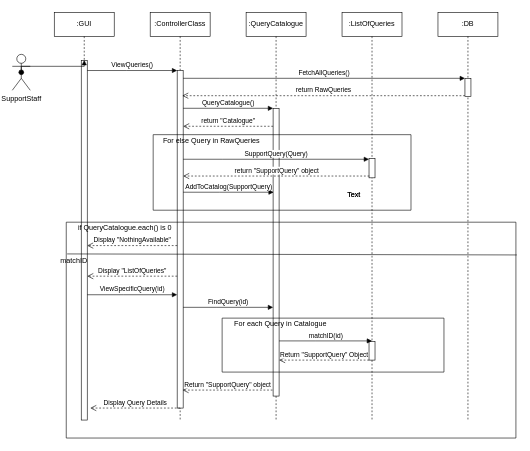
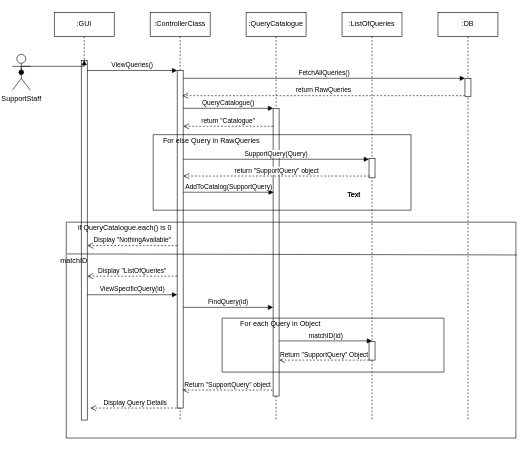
  <mxCell id="0" />
  <mxCell id="1" parent="0" />
  <mxCell id="2" value=":ControllerClass" style="shape=umlLifeline;perimeter=lifelinePerimeter;whiteSpace=wrap;html=1;container=0;dropTarget=0;collapsible=0;recursiveResize=0;outlineConnect=0;portConstraint=eastwest;newEdgeStyle={&quot;edgeStyle&quot;:&quot;elbowEdgeStyle&quot;,&quot;elbow&quot;:&quot;vertical&quot;,&quot;curved&quot;:0,&quot;rounded&quot;:0};" vertex="1" parent="1"><mxGeometry x="250" y="20" width="100" height="680" as="geometry" /></mxCell>
  <mxCell id="3" value="" style="html=1;points=[];perimeter=orthogonalPerimeter;outlineConnect=0;targetShapes=umlLifeline;portConstraint=eastwest;newEdgeStyle={&quot;edgeStyle&quot;:&quot;elbowEdgeStyle&quot;,&quot;elbow&quot;:&quot;vertical&quot;,&quot;curved&quot;:0,&quot;rounded&quot;:0};" vertex="1" parent="2"><mxGeometry x="45" y="97" width="10" height="563" as="geometry" /></mxCell>
  <mxCell id="4" value=":QueryCatalogue" style="shape=umlLifeline;perimeter=lifelinePerimeter;whiteSpace=wrap;html=1;container=0;dropTarget=0;collapsible=0;recursiveResize=0;outlineConnect=0;portConstraint=eastwest;newEdgeStyle={&quot;edgeStyle&quot;:&quot;elbowEdgeStyle&quot;,&quot;elbow&quot;:&quot;vertical&quot;,&quot;curved&quot;:0,&quot;rounded&quot;:0};" vertex="1" parent="1"><mxGeometry x="410" y="20" width="100" height="680" as="geometry" /></mxCell>
  <mxCell id="5" value="" style="html=1;points=[];perimeter=orthogonalPerimeter;outlineConnect=0;targetShapes=umlLifeline;portConstraint=eastwest;newEdgeStyle={&quot;edgeStyle&quot;:&quot;elbowEdgeStyle&quot;,&quot;elbow&quot;:&quot;vertical&quot;,&quot;curved&quot;:0,&quot;rounded&quot;:0};" vertex="1" parent="4"><mxGeometry x="45" y="160" width="10" height="480" as="geometry" /></mxCell>
  <mxCell id="6" value=":ListOfQueries" style="shape=umlLifeline;perimeter=lifelinePerimeter;whiteSpace=wrap;html=1;container=0;dropTarget=0;collapsible=0;recursiveResize=0;outlineConnect=0;portConstraint=eastwest;newEdgeStyle={&quot;edgeStyle&quot;:&quot;elbowEdgeStyle&quot;,&quot;elbow&quot;:&quot;vertical&quot;,&quot;curved&quot;:0,&quot;rounded&quot;:0};" vertex="1" parent="1"><mxGeometry x="570" y="20" width="100" height="680" as="geometry" /></mxCell>
  <mxCell id="7" value="" style="html=1;points=[];perimeter=orthogonalPerimeter;outlineConnect=0;targetShapes=umlLifeline;portConstraint=eastwest;newEdgeStyle={&quot;edgeStyle&quot;:&quot;elbowEdgeStyle&quot;,&quot;elbow&quot;:&quot;vertical&quot;,&quot;curved&quot;:0,&quot;rounded&quot;:0};" vertex="1" parent="6"><mxGeometry x="45" y="244" width="10" height="32" as="geometry" /></mxCell>
  <mxCell id="8" value="" style="html=1;points=[];perimeter=orthogonalPerimeter;outlineConnect=0;targetShapes=umlLifeline;portConstraint=eastwest;newEdgeStyle={&quot;edgeStyle&quot;:&quot;elbowEdgeStyle&quot;,&quot;elbow&quot;:&quot;vertical&quot;,&quot;curved&quot;:0,&quot;rounded&quot;:0};" vertex="1" parent="6"><mxGeometry x="45" y="549" width="10" height="31" as="geometry" /></mxCell>
  <mxCell id="9" value=":GUI" style="shape=umlLifeline;perimeter=lifelinePerimeter;whiteSpace=wrap;html=1;container=0;dropTarget=0;collapsible=0;recursiveResize=0;outlineConnect=0;portConstraint=eastwest;newEdgeStyle={&quot;edgeStyle&quot;:&quot;elbowEdgeStyle&quot;,&quot;elbow&quot;:&quot;vertical&quot;,&quot;curved&quot;:0,&quot;rounded&quot;:0};" vertex="1" parent="1"><mxGeometry x="90" y="20" width="100" height="680" as="geometry" /></mxCell>
  <mxCell id="10" value="" style="html=1;points=[];perimeter=orthogonalPerimeter;outlineConnect=0;targetShapes=umlLifeline;portConstraint=eastwest;newEdgeStyle={&quot;edgeStyle&quot;:&quot;elbowEdgeStyle&quot;,&quot;elbow&quot;:&quot;vertical&quot;,&quot;curved&quot;:0,&quot;rounded&quot;:0};" vertex="1" parent="9"><mxGeometry x="45" y="80" width="10" height="600" as="geometry" /></mxCell>
  <mxCell id="11" value=":DB" style="shape=umlLifeline;perimeter=lifelinePerimeter;whiteSpace=wrap;html=1;container=0;dropTarget=0;collapsible=0;recursiveResize=0;outlineConnect=0;portConstraint=eastwest;newEdgeStyle={&quot;edgeStyle&quot;:&quot;elbowEdgeStyle&quot;,&quot;elbow&quot;:&quot;vertical&quot;,&quot;curved&quot;:0,&quot;rounded&quot;:0};" vertex="1" parent="1"><mxGeometry x="730" y="20" width="100" height="680" as="geometry" /></mxCell>
  <mxCell id="12" value="" style="html=1;points=[];perimeter=orthogonalPerimeter;outlineConnect=0;targetShapes=umlLifeline;portConstraint=eastwest;newEdgeStyle={&quot;edgeStyle&quot;:&quot;elbowEdgeStyle&quot;,&quot;elbow&quot;:&quot;vertical&quot;,&quot;curved&quot;:0,&quot;rounded&quot;:0};" vertex="1" parent="11"><mxGeometry x="45" y="110" width="10" height="30" as="geometry" /></mxCell>
  <mxCell id="13" value="SupportStaff" style="shape=umlActor;verticalLabelPosition=bottom;verticalAlign=top;html=1;outlineConnect=0;" vertex="1" parent="1"><mxGeometry x="20" y="90" width="30" height="60" as="geometry" /></mxCell>
  <mxCell id="14" value="" style="html=1;verticalAlign=bottom;startArrow=oval;endArrow=block;startSize=8;edgeStyle=elbowEdgeStyle;elbow=vertical;curved=0;rounded=0;exitX=0.5;exitY=0.5;exitDx=0;exitDy=0;exitPerimeter=0;" edge="1" parent="1" source="13"><mxGeometry relative="1" as="geometry"><mxPoint x="80" y="99.5" as="sourcePoint" /><mxPoint x="140" y="99.5" as="targetPoint" /></mxGeometry></mxCell>
  <mxCell id="15" value="ViewQueries()" style="html=1;verticalAlign=bottom;endArrow=block;edgeStyle=elbowEdgeStyle;elbow=vertical;curved=0;rounded=0;" edge="1" parent="1"><mxGeometry relative="1" as="geometry"><mxPoint x="145" y="117" as="sourcePoint" /><Array as="points"><mxPoint x="210" y="117" /></Array><mxPoint x="295" y="117" as="targetPoint" /></mxGeometry></mxCell>
  <mxCell id="16" value="FetchAllQueries()" style="html=1;verticalAlign=bottom;endArrow=block;edgeStyle=elbowEdgeStyle;elbow=vertical;curved=0;rounded=0;" edge="1" parent="1" source="3" target="12"><mxGeometry relative="1" as="geometry"><mxPoint x="300" y="130" as="sourcePoint" /><Array as="points"><mxPoint x="365" y="130" /></Array><mxPoint x="450" y="130" as="targetPoint" /></mxGeometry></mxCell>
  <mxCell id="17" value="return RawQueries" style="html=1;verticalAlign=bottom;endArrow=open;dashed=1;endSize=8;edgeStyle=elbowEdgeStyle;elbow=vertical;curved=0;rounded=0;" edge="1" parent="1"><mxGeometry relative="1" as="geometry"><mxPoint x="303.5" y="159" as="targetPoint" /><Array as="points" /><mxPoint x="775" y="159" as="sourcePoint" /></mxGeometry></mxCell>
  <mxCell id="18" value="QueryCatalogue()" style="html=1;verticalAlign=bottom;endArrow=block;edgeStyle=elbowEdgeStyle;elbow=vertical;curved=0;rounded=0;" edge="1" parent="1" target="5"><mxGeometry relative="1" as="geometry"><mxPoint x="305" y="180" as="sourcePoint" /><Array as="points"><mxPoint x="370" y="180" /></Array><mxPoint x="455" y="180" as="targetPoint" /></mxGeometry></mxCell>
  <mxCell id="19" value="" style="swimlane;startSize=0;" vertex="1" parent="1"><mxGeometry x="255" y="224" width="430" height="126" as="geometry" /></mxCell>
  <mxCell id="20" value="For else Query in RawQueries" style="text;html=1;whiteSpace=wrap;strokeColor=none;fillColor=none;align=center;verticalAlign=middle;rounded=0;" vertex="1" parent="19"><mxGeometry x="5" y="-5" width="185" height="30" as="geometry" /></mxCell>
  <mxCell id="21" value="SupportQuery(Query)" style="html=1;verticalAlign=bottom;endArrow=block;edgeStyle=elbowEdgeStyle;elbow=vertical;curved=0;rounded=0;" edge="1" parent="19"><mxGeometry relative="1" as="geometry"><mxPoint x="50" y="41" as="sourcePoint" /><Array as="points"><mxPoint x="115" y="41" /></Array><mxPoint x="360" y="41" as="targetPoint" /></mxGeometry></mxCell>
  <mxCell id="22" value="return &quot;SupportQuery&quot; object" style="html=1;verticalAlign=bottom;endArrow=open;dashed=1;endSize=8;edgeStyle=elbowEdgeStyle;elbow=vertical;curved=0;rounded=0;" edge="1" parent="19"><mxGeometry relative="1" as="geometry"><mxPoint x="50" y="69" as="targetPoint" /><Array as="points" /><mxPoint x="360.5" y="69" as="sourcePoint" /></mxGeometry></mxCell>
  <mxCell id="23" value="AddToCatalog(SupportQuery)" style="html=1;verticalAlign=bottom;endArrow=block;edgeStyle=elbowEdgeStyle;elbow=vertical;curved=0;rounded=0;" edge="1" parent="19" source="3"><mxGeometry relative="1" as="geometry"><mxPoint x="46" y="96" as="sourcePoint" /><Array as="points"><mxPoint x="111" y="96" /></Array><mxPoint x="201" y="96" as="targetPoint" /></mxGeometry></mxCell>
  <mxCell id="24" value="return &quot;Catalogue&quot;" style="html=1;verticalAlign=bottom;endArrow=open;dashed=1;endSize=8;edgeStyle=elbowEdgeStyle;elbow=vertical;curved=0;rounded=0;" edge="1" parent="1"><mxGeometry relative="1" as="geometry"><mxPoint x="305" y="210" as="targetPoint" /><Array as="points" /><mxPoint x="455" y="210" as="sourcePoint" /></mxGeometry></mxCell>
  <mxCell id="25" value="Display &quot;NothingAvailable&quot;" style="html=1;verticalAlign=bottom;endArrow=open;dashed=1;endSize=8;edgeStyle=elbowEdgeStyle;elbow=vertical;curved=0;rounded=0;" edge="1" parent="1"><mxGeometry relative="1" as="geometry"><mxPoint x="145" y="409" as="targetPoint" /><Array as="points" /><mxPoint x="295" y="409" as="sourcePoint" /></mxGeometry></mxCell>
  <mxCell id="26" value="ViewSpecificQuery(id)" style="html=1;verticalAlign=bottom;endArrow=block;edgeStyle=elbowEdgeStyle;elbow=vertical;curved=0;rounded=0;" edge="1" parent="1"><mxGeometry relative="1" as="geometry"><mxPoint x="145" y="491" as="sourcePoint" /><Array as="points"><mxPoint x="205" y="491" /></Array><mxPoint x="295" y="491" as="targetPoint" /></mxGeometry></mxCell>
  <mxCell id="27" value="" style="swimlane;startSize=0;" vertex="1" parent="1"><mxGeometry x="110" y="370" width="750" height="360" as="geometry" /></mxCell>
  <mxCell id="28" value="matchID" style="text;html=1;whiteSpace=wrap;strokeColor=none;fillColor=none;align=center;verticalAlign=middle;rounded=0;" vertex="1" parent="27"><mxGeometry x="-17" y="50" width="60" height="30" as="geometry" /></mxCell>
  <mxCell id="29" value="Display &quot;ListOfQueries&quot;" style="html=1;verticalAlign=bottom;endArrow=open;dashed=1;endSize=8;edgeStyle=elbowEdgeStyle;elbow=vertical;curved=0;rounded=0;" edge="1" parent="27"><mxGeometry relative="1" as="geometry"><mxPoint x="35" y="90" as="targetPoint" /><Array as="points" /><mxPoint x="185" y="90" as="sourcePoint" /></mxGeometry></mxCell>
  <mxCell id="30" value="" style="swimlane;startSize=0;" vertex="1" parent="27"><mxGeometry x="260" y="160" width="370" height="90" as="geometry" /></mxCell>
- <mxCell id="31" value="For each Query in Catalogue" style="text;html=1;whiteSpace=wrap;strokeColor=none;fillColor=none;align=center;verticalAlign=middle;rounded=0;" vertex="1" parent="30"><mxGeometry x="5" y="1" width="185" height="15" as="geometry" /></mxCell>
+ <mxCell id="31" value="For each Query in Object" style="text;html=1;whiteSpace=wrap;strokeColor=none;fillColor=none;align=center;verticalAlign=middle;rounded=0;" vertex="1" parent="30"><mxGeometry x="5" y="1" width="185" height="15" as="geometry" /></mxCell>
  <mxCell id="32" value="Return &quot;SupportQuery&quot; Object" style="html=1;verticalAlign=bottom;endArrow=open;dashed=1;endSize=8;edgeStyle=elbowEdgeStyle;elbow=vertical;curved=0;rounded=0;" edge="1" parent="30"><mxGeometry relative="1" as="geometry"><mxPoint x="95" y="70" as="targetPoint" /><Array as="points" /><mxPoint x="245" y="70" as="sourcePoint" /></mxGeometry></mxCell>
  <mxCell id="33" value="Return &quot;SupportQuery&quot; object" style="html=1;verticalAlign=bottom;endArrow=open;dashed=1;endSize=8;edgeStyle=elbowEdgeStyle;elbow=vertical;curved=0;rounded=0;" edge="1" parent="27"><mxGeometry relative="1" as="geometry"><mxPoint x="194" y="280" as="targetPoint" /><Array as="points" /><mxPoint x="344" y="280" as="sourcePoint" /></mxGeometry></mxCell>
  <mxCell id="34" value="Display Query Details" style="html=1;verticalAlign=bottom;endArrow=open;dashed=1;endSize=8;edgeStyle=elbowEdgeStyle;elbow=horizontal;curved=0;rounded=0;" edge="1" parent="27"><mxGeometry relative="1" as="geometry"><mxPoint x="40" y="310" as="targetPoint" /><Array as="points" /><mxPoint x="190" y="310" as="sourcePoint" /></mxGeometry></mxCell>
  <mxCell id="35" value="Text" style="text;html=1;whiteSpace=wrap;strokeColor=none;fillColor=none;align=center;verticalAlign=middle;rounded=0;" vertex="1" parent="1"><mxGeometry x="560" y="310" width="60" height="30" as="geometry" /></mxCell>
  <mxCell id="36" value="if QueryCatalogue.each() is 0" style="text;html=1;whiteSpace=wrap;strokeColor=none;fillColor=none;align=center;verticalAlign=middle;rounded=0;" vertex="1" parent="1"><mxGeometry x="78" y="370" width="260" height="20" as="geometry" /></mxCell>
  <mxCell id="37" value="" style="endArrow=none;html=1;rounded=0;exitX=1.002;exitY=0.386;exitDx=0;exitDy=0;exitPerimeter=0;entryX=0.002;entryY=0.376;entryDx=0;entryDy=0;entryPerimeter=0;" edge="1" parent="1"><mxGeometry width="50" height="50" relative="1" as="geometry"><mxPoint x="861.5" y="424.62" as="sourcePoint" /><mxPoint x="111.5" y="422.92" as="targetPoint" /></mxGeometry></mxCell>
  <mxCell id="38" value="Text" style="text;html=1;whiteSpace=wrap;strokeColor=none;fillColor=none;align=center;verticalAlign=middle;rounded=0;" vertex="1" parent="1"><mxGeometry x="560" y="310" width="60" height="30" as="geometry" /></mxCell>
  <mxCell id="39" value="FindQuery(id)" style="html=1;verticalAlign=bottom;endArrow=block;edgeStyle=elbowEdgeStyle;elbow=vertical;curved=0;rounded=0;" edge="1" parent="1"><mxGeometry relative="1" as="geometry"><mxPoint x="305" y="512" as="sourcePoint" /><Array as="points"><mxPoint x="360" y="512" /></Array><mxPoint x="455" y="512" as="targetPoint" /></mxGeometry></mxCell>
  <mxCell id="40" value="matchID(id)" style="html=1;verticalAlign=bottom;endArrow=block;edgeStyle=elbowEdgeStyle;elbow=horizontal;curved=0;rounded=0;" edge="1" parent="1"><mxGeometry relative="1" as="geometry"><mxPoint x="465" y="568" as="sourcePoint" /><Array as="points"><mxPoint x="525" y="568" /></Array><mxPoint x="620" y="568" as="targetPoint" /></mxGeometry></mxCell>
